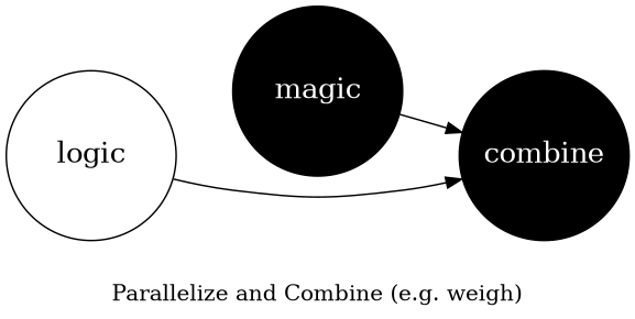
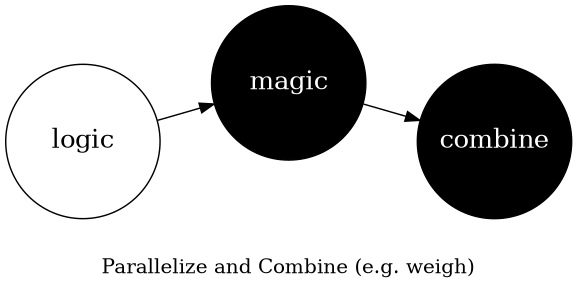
  digraph {
    bgcolor=white
    label="Parallelize and Combine (e.g. weigh)"
    rankdir=LR
    node [fillcolor=black fixedsize=true fontcolor=white fontsize=18 shape=circle style=filled]
    n1 [height=1.5 label=magic width=1.5]
    n2 [height=1.5 label=combine width=1.5]
    n3 [fillcolor=white fontcolor=black height=1.5 label=logic width=1.5]
    n1 -> n2
-   n3 -> n2
+   n3 -> n1
  }
